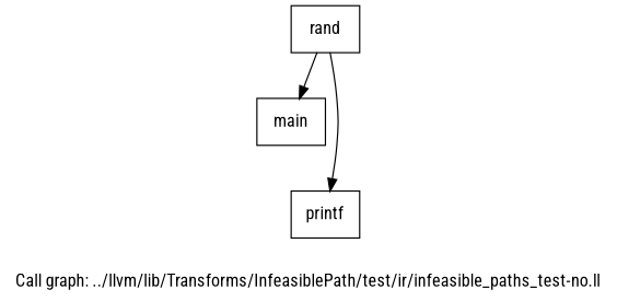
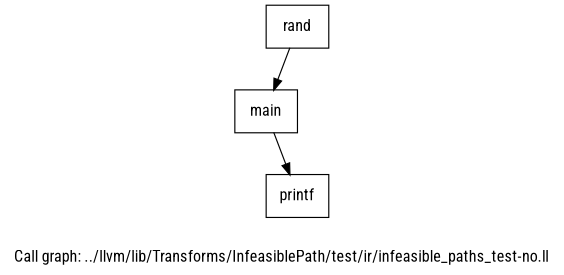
  digraph {
    fontname="Roboto Condensed"
    label="Call graph: ../llvm/lib/Transforms/InfeasiblePath/test/ir/infeasible_paths_test-no.ll"
    node [fontname="Roboto Condensed" shape=record]
    edge [fontname="Roboto Condensed"]
    n1 [label="{main}"]
    n2 [label="{printf}"]
    n3 [label="{rand}"]
-   n3 -> n2
+   n1 -> n2
    n3 -> n1
  }
